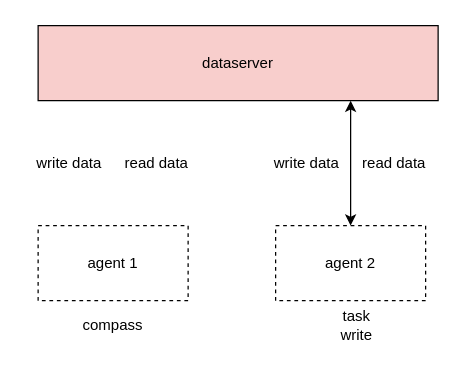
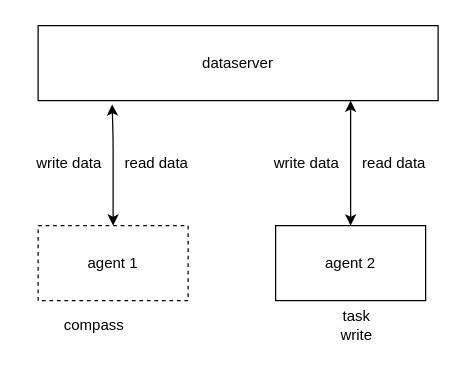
  <mxCell id="0" />
  <mxCell id="1" parent="0" />
- <mxCell id="2" value="dataserver" style="rounded=0;whiteSpace=wrap;html=1;fillColor=#f8cecc;" vertex="1" parent="1"><mxGeometry x="30" y="20" width="320" height="60" as="geometry" /></mxCell>
+ <mxCell id="2" value="dataserver" style="rounded=0;whiteSpace=wrap;html=1;" vertex="1" parent="1"><mxGeometry x="30" y="20" width="320" height="60" as="geometry" /></mxCell>
  <mxCell id="3" value="agent 1" style="rounded=0;whiteSpace=wrap;html=1;dashed=1;" vertex="1" parent="1"><mxGeometry x="30" y="180" width="120" height="60" as="geometry" /></mxCell>
+ <mxCell id="4" value="" style="endArrow=classic;startArrow=classic;html=1;entryX=0.185;entryY=1.05;entryDx=0;entryDy=0;exitX=0.5;exitY=0;exitDx=0;exitDy=0;entryPerimeter=0;" edge="1" parent="1" source="3" target="2"><mxGeometry width="50" height="50" relative="1" as="geometry"><mxPoint x="50" y="180" as="sourcePoint" /><mxPoint x="100" y="130" as="targetPoint" /><Array as="points"><mxPoint x="90" y="110" /></Array></mxGeometry></mxCell>
  <mxCell id="5" value="write data" style="text;html=1;strokeColor=none;fillColor=none;align=center;verticalAlign=middle;whiteSpace=wrap;rounded=0;" vertex="1" parent="1"><mxGeometry x="20" y="120" width="70" height="20" as="geometry" /></mxCell>
  <mxCell id="6" value="read data" style="text;html=1;strokeColor=none;fillColor=none;align=center;verticalAlign=middle;whiteSpace=wrap;rounded=0;" vertex="1" parent="1"><mxGeometry x="90" y="120" width="70" height="20" as="geometry" /></mxCell>
- <mxCell id="7" value="agent 2" style="rounded=0;whiteSpace=wrap;html=1;dashed=1;" vertex="1" parent="1"><mxGeometry x="220" y="180" width="120" height="60" as="geometry" /></mxCell>
+ <mxCell id="7" value="agent 2" style="rounded=0;whiteSpace=wrap;html=1;" vertex="1" parent="1"><mxGeometry x="220" y="180" width="120" height="60" as="geometry" /></mxCell>
  <mxCell id="8" value="" style="endArrow=classic;startArrow=classic;html=1;entryX=0.5;entryY=1;entryDx=0;entryDy=0;exitX=0.5;exitY=0;exitDx=0;exitDy=0;" edge="1" parent="1" source="7"><mxGeometry width="50" height="50" relative="1" as="geometry"><mxPoint x="240" y="180" as="sourcePoint" /><mxPoint x="280" y="80" as="targetPoint" /></mxGeometry></mxCell>
  <mxCell id="9" value="write data" style="text;html=1;strokeColor=none;fillColor=none;align=center;verticalAlign=middle;whiteSpace=wrap;rounded=0;" vertex="1" parent="1"><mxGeometry x="210" y="120" width="70" height="20" as="geometry" /></mxCell>
  <mxCell id="10" value="read data" style="text;html=1;strokeColor=none;fillColor=none;align=center;verticalAlign=middle;whiteSpace=wrap;rounded=0;" vertex="1" parent="1"><mxGeometry x="280" y="120" width="70" height="20" as="geometry" /></mxCell>
- <mxCell id="11" value="compass" style="text;html=1;strokeColor=none;fillColor=none;align=center;verticalAlign=middle;whiteSpace=wrap;rounded=0;" vertex="1" parent="1"><mxGeometry x="70" y="250" width="40" height="20" as="geometry" /></mxCell>
+ <mxCell id="11" value="compass" style="text;html=1;strokeColor=none;fillColor=none;align=center;verticalAlign=middle;whiteSpace=wrap;rounded=0;" vertex="1" parent="1"><mxGeometry x="55" y="250" width="40" height="20" as="geometry" /></mxCell>
  <mxCell id="12" value="task write" style="text;html=1;strokeColor=none;fillColor=none;align=center;verticalAlign=middle;whiteSpace=wrap;rounded=0;" vertex="1" parent="1"><mxGeometry x="260" y="250" width="50" height="20" as="geometry" /></mxCell>
